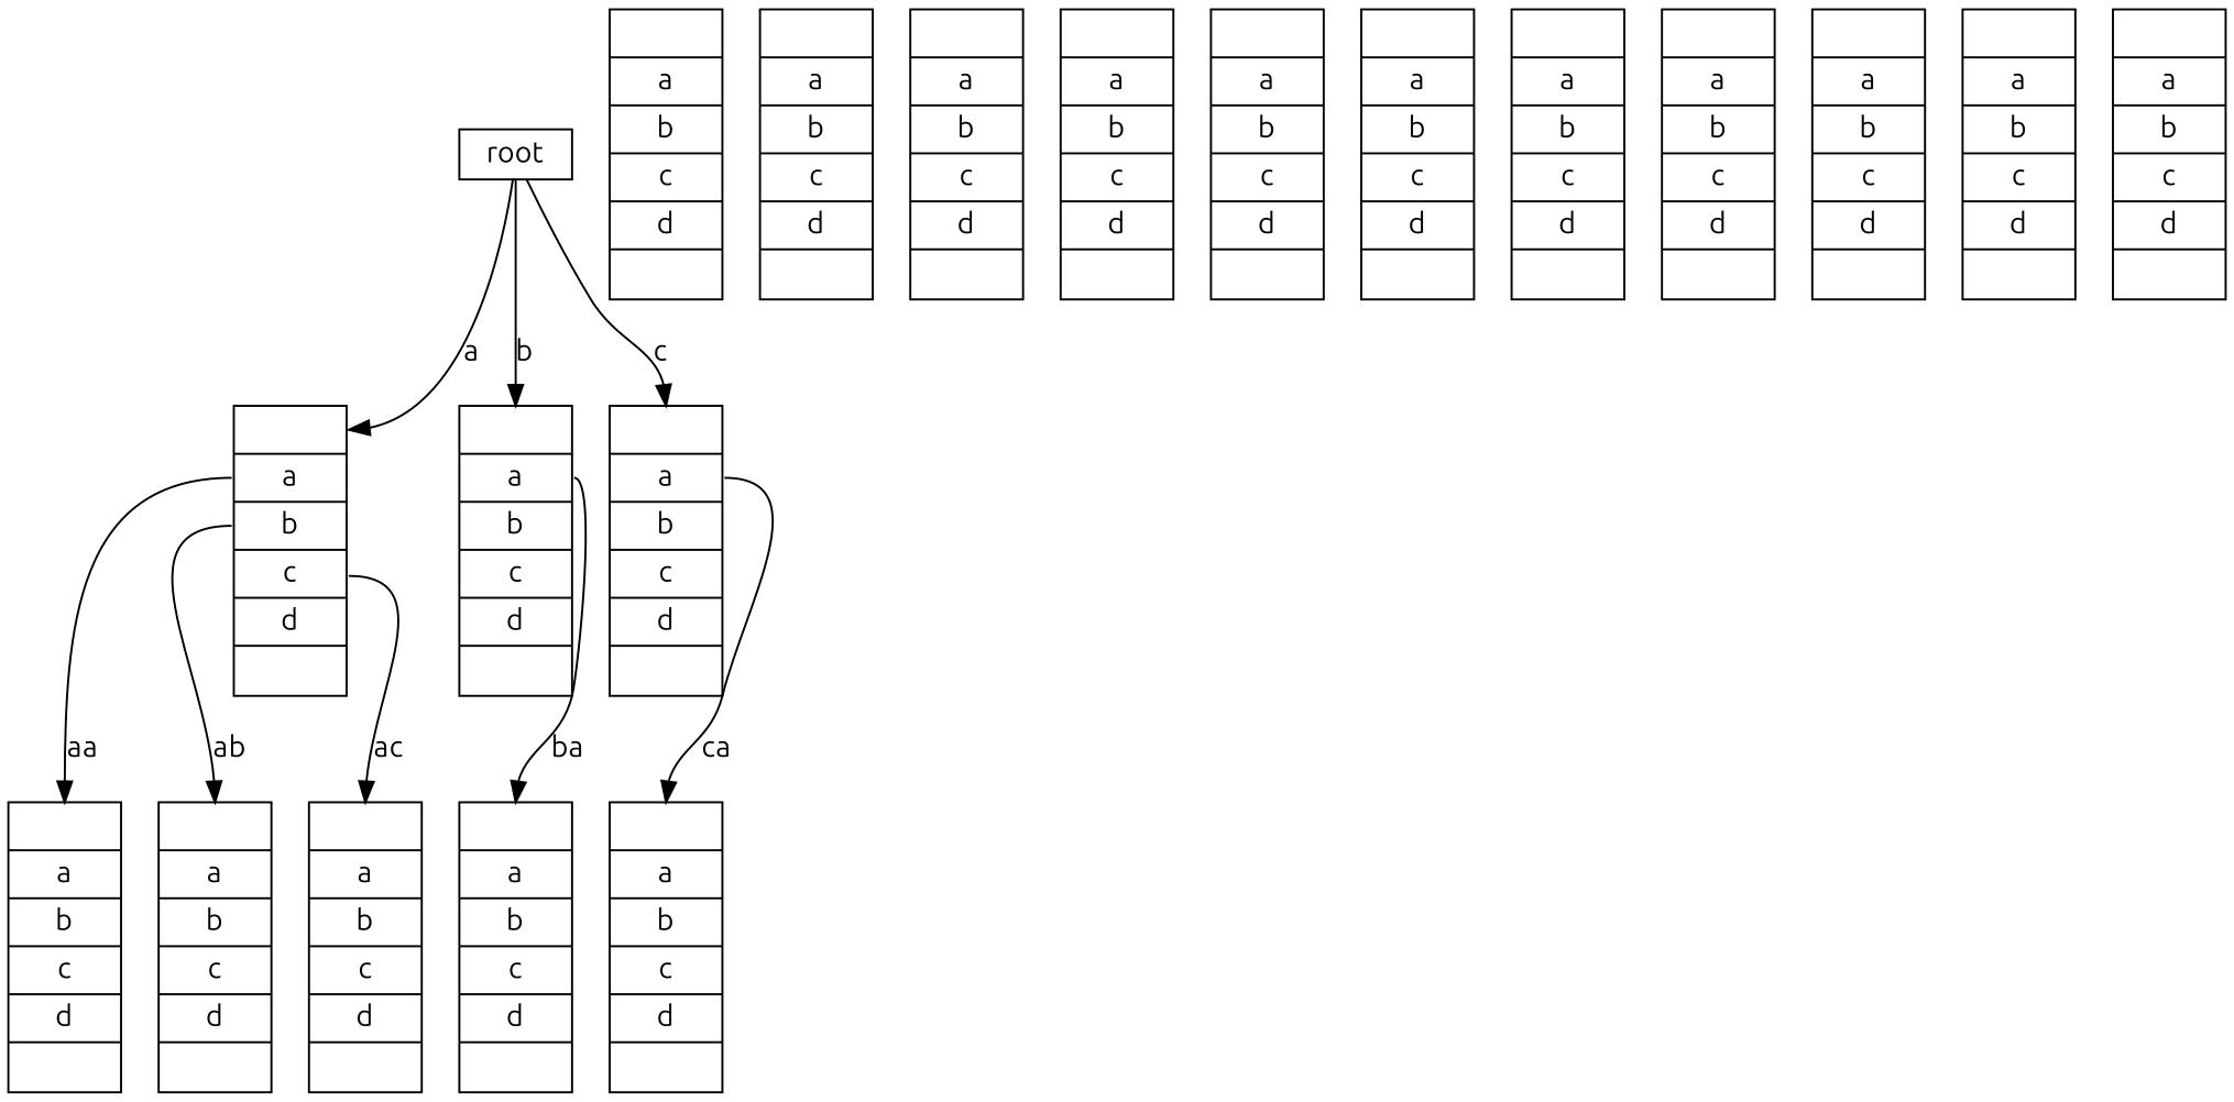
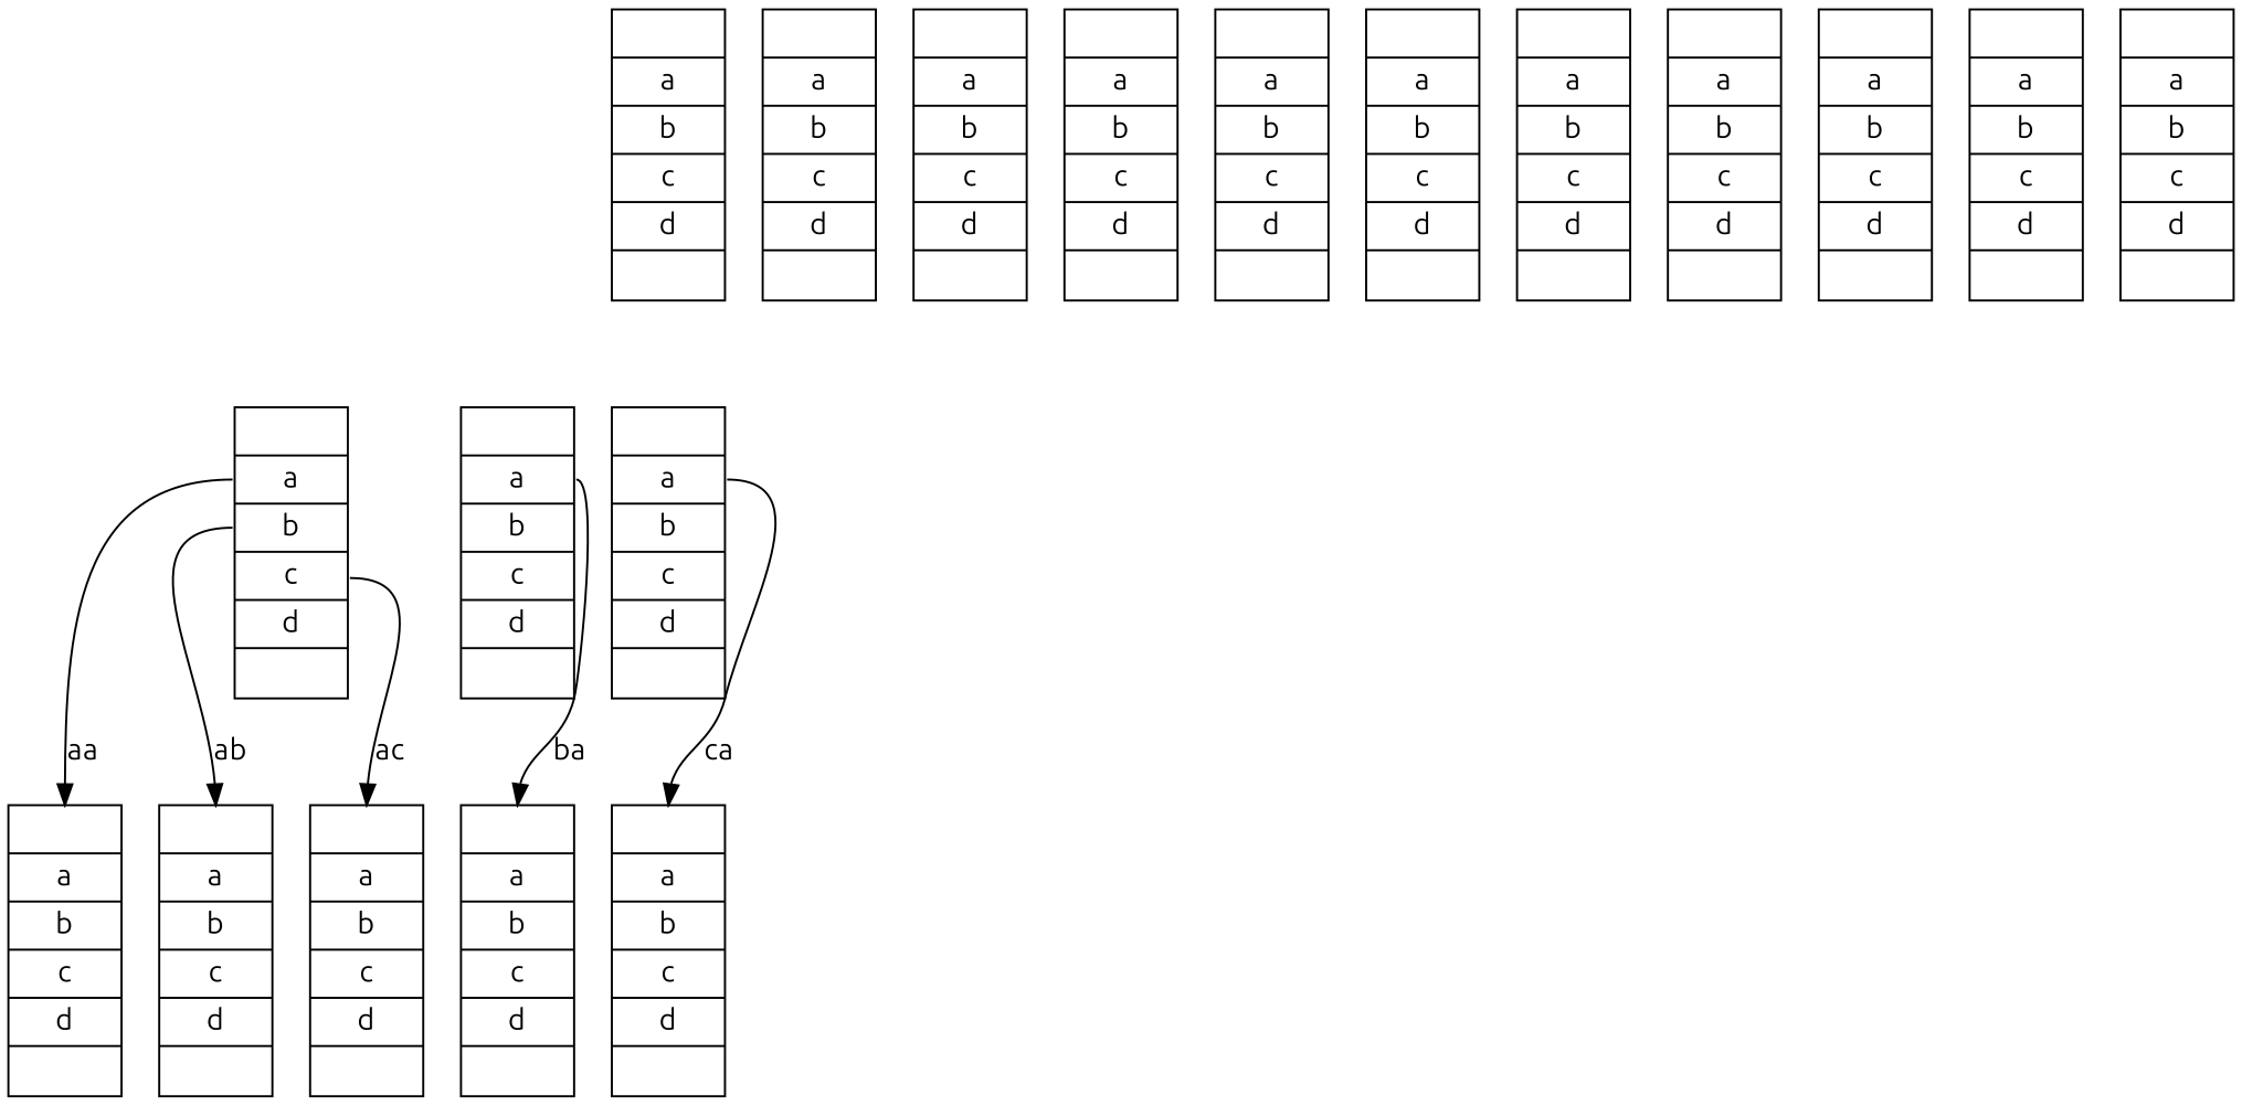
  digraph {
    fontname=Ubuntu
    node [shape=record fontname=Ubuntu]
    edge [headport=head fontname=Ubuntu]
-   n1 [height=.1 label=root]
    n2 [height=.1 label="{<head>|<a>a|<b>b|<c>c|<d>d|<exist>}"]
    n3 [height=.1 label="{<head>|<a>a|<b>b|<c>c|<d>d|<exist>}"]
    n4 [height=.1 label="{<head>|<a>a|<b>b|<c>c|<d>d|<exist>}"]
    n5 [height=.1 label="{<head>|<a>a|<b>b|<c>c|<d>d|<exist>}"]
    n6 [height=.1 label="{<head>|<a>a|<b>b|<c>c|<d>d|<exist>}"]
    n7 [height=.1 label="{<head>|<a>a|<b>b|<c>c|<d>d|<exist>}"]
    n8 [height=.1 label="{<head>|<a>a|<b>b|<c>c|<d>d|<exist>}"]
    n9 [height=.1 label="{<head>|<a>a|<b>b|<c>c|<d>d|<exist>}"]
    n10 [height=.1 label="{<head>|<a>a|<b>b|<c>c|<d>d|<exist>}"]
    n11 [height=.1 label="{<head>|<a>a|<b>b|<c>c|<d>d|<exist>}"]
    n12 [height=.1 label="{<head>|<a>a|<b>b|<c>c|<d>d|<exist>}"]
    n13 [height=.1 label="{<head>|<a>a|<b>b|<c>c|<d>d|<exist>}"]
    n14 [height=.1 label="{<head>|<a>a|<b>b|<c>c|<d>d|<exist>}"]
    n15 [height=.1 label="{<head>|<a>a|<b>b|<c>c|<d>d|<exist>}"]
    n16 [height=.1 label="{<head>|<a>a|<b>b|<c>c|<d>d|<exist>}"]
    n17 [height=.1 label="{<head>|<a>a|<b>b|<c>c|<d>d|<exist>}"]
    n18 [height=.1 label="{<head>|<a>a|<b>b|<c>c|<d>d|<exist>}"]
    n19 [height=.1 label="{<head>|<a>a|<b>b|<c>c|<d>d|<exist>}"]
    n20 [height=.1 label="{<head>|<a>a|<b>b|<c>c|<d>d|<exist>}"]
-   n1 -> n2 [label=a]
-   n1 -> n3 [label=b]
-   n1 -> n4 [label=c]
    n2 -> n5 [label=aa tailport=a]
    n2 -> n6 [label=ab tailport=b]
    n2 -> n7 [label=ac tailport=c]
    n3 -> n8 [label=ba tailport=a]
    n4 -> n9 [label=ca tailport=a]
  }
